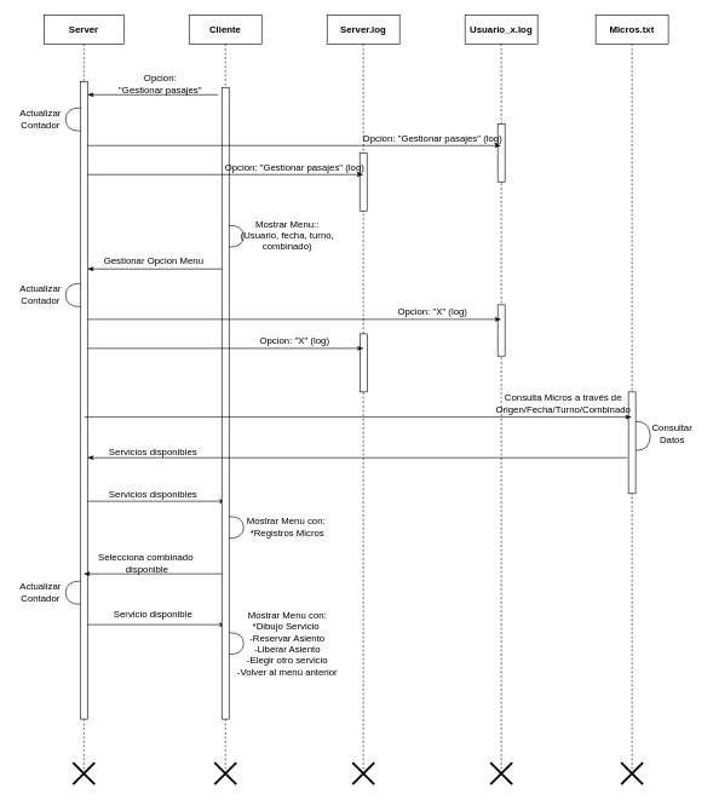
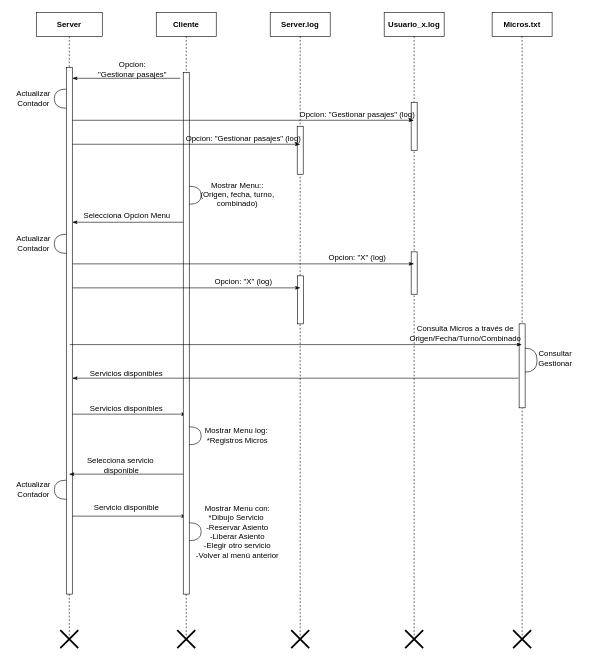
  <mxCell id="0" />
  <mxCell id="1" parent="0" />
  <mxCell id="2" value="Server" style="shape=umlLifeline;perimeter=lifelinePerimeter;whiteSpace=wrap;html=1;container=1;collapsible=0;recursiveResize=0;outlineConnect=0;fontStyle=1;fontSize=13;" parent="1" vertex="1"><mxGeometry x="60" y="20" width="110" height="1040" as="geometry" /></mxCell>
  <mxCell id="3" value="" style="html=1;points=[];perimeter=orthogonalPerimeter;rounded=0;shadow=0;comic=0;labelBackgroundColor=none;strokeWidth=1;fontFamily=Verdana;fontSize=13;align=center;" parent="2" vertex="1"><mxGeometry x="50" y="92" width="10" height="878" as="geometry" /></mxCell>
  <mxCell id="4" value="" style="endArrow=none;html=1;rounded=0;startArrow=classicThin;startFill=1;fontSize=13;" parent="2" edge="1"><mxGeometry relative="1" as="geometry"><mxPoint x="60" y="350" as="sourcePoint" /><mxPoint x="250.5" y="350" as="targetPoint" /></mxGeometry></mxCell>
  <mxCell id="5" value="" style="endArrow=classicThin;html=1;rounded=0;startArrow=none;startFill=0;endFill=1;fontSize=13;" parent="2" edge="1"><mxGeometry relative="1" as="geometry"><mxPoint x="60" y="670" as="sourcePoint" /><mxPoint x="250.5" y="670" as="targetPoint" /></mxGeometry></mxCell>
  <mxCell id="6" value="" style="endArrow=classicThin;html=1;rounded=0;startArrow=none;startFill=0;endFill=1;fontSize=13;" parent="2" edge="1"><mxGeometry relative="1" as="geometry"><mxPoint x="60" y="840" as="sourcePoint" /><mxPoint x="250.5" y="840" as="targetPoint" /></mxGeometry></mxCell>
  <mxCell id="7" value="Cliente" style="shape=umlLifeline;perimeter=lifelinePerimeter;whiteSpace=wrap;html=1;container=1;collapsible=0;recursiveResize=0;outlineConnect=0;fontStyle=1;fontSize=13;" parent="1" vertex="1"><mxGeometry x="260" y="20" width="100" height="1040" as="geometry" /></mxCell>
  <mxCell id="8" value="" style="html=1;points=[];perimeter=orthogonalPerimeter;rounded=0;shadow=0;comic=0;labelBackgroundColor=none;strokeWidth=1;fontFamily=Verdana;fontSize=13;align=center;" parent="7" vertex="1"><mxGeometry x="45" y="100" width="10" height="870" as="geometry" /></mxCell>
  <mxCell id="9" value="" style="shape=requiredInterface;html=1;verticalLabelPosition=bottom;rotation=0;fontSize=13;" parent="7" vertex="1"><mxGeometry x="55" y="290" width="20" height="30" as="geometry" /></mxCell>
  <mxCell id="10" value="Server.log" style="shape=umlLifeline;perimeter=lifelinePerimeter;whiteSpace=wrap;html=1;container=1;collapsible=0;recursiveResize=0;outlineConnect=0;fontStyle=1;fontSize=13;" parent="1" vertex="1"><mxGeometry x="450" y="20" width="100" height="1040" as="geometry" /></mxCell>
  <mxCell id="11" value="" style="html=1;points=[];perimeter=orthogonalPerimeter;rounded=0;shadow=0;comic=0;labelBackgroundColor=none;strokeWidth=1;fontFamily=Verdana;fontSize=13;align=center;" parent="10" vertex="1"><mxGeometry x="45" y="190" width="10" height="80" as="geometry" /></mxCell>
  <mxCell id="12" value="" style="html=1;points=[];perimeter=orthogonalPerimeter;rounded=0;shadow=0;comic=0;labelBackgroundColor=none;strokeWidth=1;fontFamily=Verdana;fontSize=13;align=center;" parent="10" vertex="1"><mxGeometry x="45.25" y="439.41" width="10" height="80" as="geometry" /></mxCell>
  <mxCell id="13" value="Usuario_x.log" style="shape=umlLifeline;perimeter=lifelinePerimeter;whiteSpace=wrap;html=1;container=1;collapsible=0;recursiveResize=0;outlineConnect=0;fontStyle=1;fontSize=13;" parent="1" vertex="1"><mxGeometry x="640" y="20" width="100" height="1040" as="geometry" /></mxCell>
  <mxCell id="14" value="" style="html=1;points=[];perimeter=orthogonalPerimeter;rounded=0;shadow=0;comic=0;labelBackgroundColor=none;strokeWidth=1;fontFamily=Verdana;fontSize=13;align=center;" parent="13" vertex="1"><mxGeometry x="45" y="150" width="10" height="80" as="geometry" /></mxCell>
  <mxCell id="15" value="" style="html=1;points=[];perimeter=orthogonalPerimeter;rounded=0;shadow=0;comic=0;labelBackgroundColor=none;strokeWidth=1;fontFamily=Verdana;fontSize=13;align=center;" parent="13" vertex="1"><mxGeometry x="45" y="399.41" width="10" height="70.59" as="geometry" /></mxCell>
  <mxCell id="16" value="Micros.txt" style="shape=umlLifeline;perimeter=lifelinePerimeter;whiteSpace=wrap;html=1;container=1;collapsible=0;recursiveResize=0;outlineConnect=0;fontStyle=1;fontSize=13;" parent="1" vertex="1"><mxGeometry x="820" y="20" width="100" height="1040" as="geometry" /></mxCell>
  <mxCell id="17" value="" style="html=1;points=[];perimeter=orthogonalPerimeter;rounded=0;shadow=0;comic=0;labelBackgroundColor=none;strokeWidth=1;fontFamily=Verdana;fontSize=13;align=center;" parent="16" vertex="1"><mxGeometry x="45" y="519.41" width="10" height="140" as="geometry" /></mxCell>
  <mxCell id="18" value="" style="shape=requiredInterface;html=1;verticalLabelPosition=bottom;rotation=0;fontSize=13;" parent="16" vertex="1"><mxGeometry x="55" y="560" width="20" height="40" as="geometry" /></mxCell>
  <mxCell id="19" value="Opcion: &lt;br style=&quot;font-size: 13px;&quot;&gt;&quot;Gestionar pasajes&quot;" style="text;html=1;align=center;verticalAlign=middle;resizable=0;points=[];autosize=1;fontSize=13;" parent="1" vertex="1"><mxGeometry x="155" y="95" width="130" height="40" as="geometry" /></mxCell>
  <mxCell id="20" value="" style="endArrow=classicThin;html=1;rounded=0;startArrow=none;startFill=0;endFill=1;fontSize=13;" parent="1" edge="1"><mxGeometry relative="1" as="geometry"><mxPoint x="120" y="200" as="sourcePoint" /><mxPoint x="689.5" y="200" as="targetPoint" /></mxGeometry></mxCell>
  <mxCell id="21" value="&lt;font style=&quot;font-size: 13px;&quot;&gt;Opcion:&amp;nbsp;&quot;Gestionar pasajes&quot;&amp;nbsp;(log)&lt;/font&gt;" style="text;html=1;align=center;verticalAlign=middle;resizable=0;points=[];autosize=1;fontSize=13;" parent="1" vertex="1"><mxGeometry x="490" y="180" width="210" height="20" as="geometry" /></mxCell>
  <mxCell id="22" value="" style="endArrow=classicThin;html=1;rounded=0;startArrow=none;startFill=0;endFill=1;fontSize=13;" parent="1" edge="1"><mxGeometry relative="1" as="geometry"><mxPoint x="120" y="240" as="sourcePoint" /><mxPoint x="500" y="240" as="targetPoint" /></mxGeometry></mxCell>
  <mxCell id="23" value="" style="shape=requiredInterface;html=1;verticalLabelPosition=bottom;rotation=-180;fontSize=13;" parent="1" vertex="1"><mxGeometry x="90" y="148" width="20" height="32" as="geometry" /></mxCell>
  <mxCell id="24" value="Actualizar &lt;br style=&quot;font-size: 13px;&quot;&gt;Contador" style="text;html=1;align=center;verticalAlign=middle;resizable=0;points=[];autosize=1;fontSize=13;" parent="1" vertex="1"><mxGeometry x="20" y="143" width="70" height="40" as="geometry" /></mxCell>
  <mxCell id="25" value="" style="endArrow=none;html=1;rounded=0;startArrow=classicThin;startFill=1;fontSize=13;" parent="1" edge="1"><mxGeometry relative="1" as="geometry"><mxPoint x="120" y="130" as="sourcePoint" /><mxPoint x="300" y="130" as="targetPoint" /></mxGeometry></mxCell>
  <mxCell id="26" value="&lt;font style=&quot;font-size: 13px;&quot;&gt;Opcion:&amp;nbsp;&quot;Gestionar pasajes&quot;&amp;nbsp;(log)&lt;/font&gt;" style="text;html=1;align=center;verticalAlign=middle;resizable=0;points=[];autosize=1;fontSize=13;" parent="1" vertex="1"><mxGeometry x="300" y="220" width="210" height="20" as="geometry" /></mxCell>
- <mxCell id="27" value="Mostrar Menu::&lt;br style=&quot;font-size: 13px;&quot;&gt;(Usuario, fecha, turno, &lt;br style=&quot;font-size: 13px;&quot;&gt;combinado)" style="text;html=1;align=center;verticalAlign=middle;resizable=0;points=[];autosize=1;fontSize=13;" parent="1" vertex="1"><mxGeometry x="325" y="299" width="140" height="50" as="geometry" /></mxCell>
- <mxCell id="28" value="Gestionar Opcion Menu" style="text;html=1;align=center;verticalAlign=middle;resizable=0;points=[];autosize=1;fontSize=13;" parent="1" vertex="1"><mxGeometry x="131" y="349" width="160" height="20" as="geometry" /></mxCell>
+ <mxCell id="27" value="Mostrar Menu::&lt;br style=&quot;font-size: 13px;&quot;&gt;(Origen, fecha, turno, &lt;br style=&quot;font-size: 13px;&quot;&gt;combinado)" style="text;html=1;align=center;verticalAlign=middle;resizable=0;points=[];autosize=1;fontSize=13;" parent="1" vertex="1"><mxGeometry x="325" y="299" width="140" height="50" as="geometry" /></mxCell>
+ <mxCell id="28" value="Selecciona Opcion Menu" style="text;html=1;align=center;verticalAlign=middle;resizable=0;points=[];autosize=1;fontSize=13;" parent="1" vertex="1"><mxGeometry x="131" y="349" width="160" height="20" as="geometry" /></mxCell>
  <mxCell id="29" value="" style="shape=requiredInterface;html=1;verticalLabelPosition=bottom;rotation=-180;fontSize=13;" parent="1" vertex="1"><mxGeometry x="90" y="390" width="20" height="32" as="geometry" /></mxCell>
  <mxCell id="30" value="Actualizar &lt;br style=&quot;font-size: 13px;&quot;&gt;Contador" style="text;html=1;align=center;verticalAlign=middle;resizable=0;points=[];autosize=1;fontSize=13;" parent="1" vertex="1"><mxGeometry x="20" y="385" width="70" height="40" as="geometry" /></mxCell>
  <mxCell id="31" value="" style="endArrow=classicThin;html=1;rounded=0;startArrow=none;startFill=0;endFill=1;fontSize=13;" parent="1" edge="1"><mxGeometry relative="1" as="geometry"><mxPoint x="120.25" y="439.41" as="sourcePoint" /><mxPoint x="689.75" y="439.41" as="targetPoint" /></mxGeometry></mxCell>
  <mxCell id="32" value="&lt;font style=&quot;font-size: 13px;&quot;&gt;Opcion:&amp;nbsp;&quot;X&quot;&amp;nbsp;(log)&lt;/font&gt;" style="text;html=1;align=center;verticalAlign=middle;resizable=0;points=[];autosize=1;fontSize=13;" parent="1" vertex="1"><mxGeometry x="540.25" y="419.41" width="110" height="20" as="geometry" /></mxCell>
  <mxCell id="33" value="" style="endArrow=classicThin;html=1;rounded=0;startArrow=none;startFill=0;endFill=1;fontSize=13;" parent="1" edge="1"><mxGeometry relative="1" as="geometry"><mxPoint x="120.25" y="479.41" as="sourcePoint" /><mxPoint x="500.25" y="479.41" as="targetPoint" /></mxGeometry></mxCell>
  <mxCell id="34" value="&lt;font style=&quot;font-size: 13px;&quot;&gt;Opcion:&amp;nbsp;&quot;X&quot;&amp;nbsp;(log)&lt;/font&gt;" style="text;html=1;align=center;verticalAlign=middle;resizable=0;points=[];autosize=1;fontSize=13;" parent="1" vertex="1"><mxGeometry x="350.25" y="459.41" width="110" height="20" as="geometry" /></mxCell>
  <mxCell id="35" value="" style="endArrow=classicThin;html=1;rounded=0;startArrow=none;startFill=0;endFill=1;fontSize=13;" parent="1" target="16" edge="1"><mxGeometry relative="1" as="geometry"><mxPoint x="115.75" y="574" as="sourcePoint" /><mxPoint x="790" y="580" as="targetPoint" /></mxGeometry></mxCell>
  <mxCell id="36" value="&lt;font style=&quot;font-size: 13px;&quot;&gt;Consulta Micros a través de &lt;br style=&quot;font-size: 13px;&quot;&gt;Origen/Fecha/Turno/Combinado&lt;/font&gt;" style="text;html=1;align=center;verticalAlign=middle;resizable=0;points=[];autosize=1;fontSize=13;" parent="1" vertex="1"><mxGeometry x="675" y="535" width="200" height="40" as="geometry" /></mxCell>
- <mxCell id="37" value="Consultar &lt;br style=&quot;font-size: 13px;&quot;&gt;Datos" style="text;html=1;align=center;verticalAlign=middle;resizable=0;points=[];autosize=1;fontSize=13;" parent="1" vertex="1"><mxGeometry x="890" y="577" width="70" height="40" as="geometry" /></mxCell>
+ <mxCell id="37" value="Consultar &lt;br style=&quot;font-size: 13px;&quot;&gt;Gestionar" style="text;html=1;align=center;verticalAlign=middle;resizable=0;points=[];autosize=1;fontSize=13;" parent="1" vertex="1"><mxGeometry x="890" y="577" width="70" height="40" as="geometry" /></mxCell>
  <mxCell id="38" value="" style="endArrow=none;html=1;rounded=0;startArrow=classicThin;startFill=1;endFill=0;fontSize=13;" parent="1" edge="1"><mxGeometry relative="1" as="geometry"><mxPoint x="120" y="630" as="sourcePoint" /><mxPoint x="863.75" y="630" as="targetPoint" /></mxGeometry></mxCell>
  <mxCell id="39" value="Servicios disponibles" style="text;html=1;align=center;verticalAlign=middle;resizable=0;points=[];autosize=1;fontSize=13;" parent="1" vertex="1"><mxGeometry x="140" y="612" width="140" height="20" as="geometry" /></mxCell>
  <mxCell id="40" value="Servicios disponibles" style="text;html=1;align=center;verticalAlign=middle;resizable=0;points=[];autosize=1;fontSize=13;" parent="1" vertex="1"><mxGeometry x="140" y="670" width="140" height="20" as="geometry" /></mxCell>
  <mxCell id="41" value="" style="shape=requiredInterface;html=1;verticalLabelPosition=bottom;rotation=0;fontSize=13;" parent="1" vertex="1"><mxGeometry x="315" y="711" width="20" height="30" as="geometry" /></mxCell>
- <mxCell id="42" value="Mostrar Menu con:&amp;nbsp;&lt;br style=&quot;font-size: 13px;&quot;&gt;*Registros Micros" style="text;html=1;align=center;verticalAlign=middle;resizable=0;points=[];autosize=1;fontSize=13;" parent="1" vertex="1"><mxGeometry x="330" y="705" width="130" height="40" as="geometry" /></mxCell>
+ <mxCell id="42" value="Mostrar Menu log:&amp;nbsp;&lt;br style=&quot;font-size: 13px;&quot;&gt;*Registros Micros" style="text;html=1;align=center;verticalAlign=middle;resizable=0;points=[];autosize=1;fontSize=13;" parent="1" vertex="1"><mxGeometry x="330" y="705" width="130" height="40" as="geometry" /></mxCell>
  <mxCell id="43" value="" style="endArrow=none;html=1;rounded=0;startArrow=classicThin;startFill=1;fontSize=13;" parent="1" edge="1"><mxGeometry relative="1" as="geometry"><mxPoint x="114.75" y="790" as="sourcePoint" /><mxPoint x="305.25" y="790" as="targetPoint" /></mxGeometry></mxCell>
- <mxCell id="44" value="Selecciona combinado&lt;br style=&quot;font-size: 13px;&quot;&gt;&amp;nbsp;disponible" style="text;html=1;align=center;verticalAlign=middle;resizable=0;points=[];autosize=1;fontSize=13;" parent="1" vertex="1"><mxGeometry x="135" y="755" width="130" height="40" as="geometry" /></mxCell>
+ <mxCell id="44" value="Selecciona servicio&lt;br style=&quot;font-size: 13px;&quot;&gt;&amp;nbsp;disponible" style="text;html=1;align=center;verticalAlign=middle;resizable=0;points=[];autosize=1;fontSize=13;" parent="1" vertex="1"><mxGeometry x="135" y="755" width="130" height="40" as="geometry" /></mxCell>
  <mxCell id="45" value="" style="shape=requiredInterface;html=1;verticalLabelPosition=bottom;rotation=-180;fontSize=13;" parent="1" vertex="1"><mxGeometry x="90" y="800" width="20" height="32" as="geometry" /></mxCell>
  <mxCell id="46" value="Actualizar &lt;br style=&quot;font-size: 13px;&quot;&gt;Contador" style="text;html=1;align=center;verticalAlign=middle;resizable=0;points=[];autosize=1;fontSize=13;" parent="1" vertex="1"><mxGeometry x="20" y="795" width="70" height="40" as="geometry" /></mxCell>
  <mxCell id="47" value="Servicio disponible" style="text;html=1;align=center;verticalAlign=middle;resizable=0;points=[];autosize=1;fontSize=13;" parent="1" vertex="1"><mxGeometry x="150" y="835" width="120" height="20" as="geometry" /></mxCell>
  <mxCell id="48" value="" style="shape=requiredInterface;html=1;verticalLabelPosition=bottom;rotation=0;fontSize=13;" parent="1" vertex="1"><mxGeometry x="315" y="871" width="20" height="30" as="geometry" /></mxCell>
  <mxCell id="49" value="Mostrar Menu con:&lt;br style=&quot;font-size: 13px;&quot;&gt;*Dibujo Servicio&amp;nbsp;&lt;br style=&quot;font-size: 13px;&quot;&gt;-Reservar Asiento&lt;br style=&quot;font-size: 13px;&quot;&gt;-Liberar Asiento&lt;br style=&quot;font-size: 13px;&quot;&gt;-Elegir otro servicio&lt;br style=&quot;font-size: 13px;&quot;&gt;-Volver al menú anterior" style="text;html=1;align=center;verticalAlign=middle;resizable=0;points=[];autosize=1;fontSize=13;" parent="1" vertex="1"><mxGeometry x="320" y="836" width="150" height="100" as="geometry" /></mxCell>
  <mxCell id="50" value="" style="shape=umlDestroy;whiteSpace=wrap;html=1;strokeWidth=3;fontSize=13;" vertex="1" parent="1"><mxGeometry x="100" y="1050" width="30" height="30" as="geometry" /></mxCell>
  <mxCell id="51" value="" style="shape=umlDestroy;whiteSpace=wrap;html=1;strokeWidth=3;fontSize=13;" vertex="1" parent="1"><mxGeometry x="295" y="1050" width="30" height="30" as="geometry" /></mxCell>
  <mxCell id="52" value="" style="shape=umlDestroy;whiteSpace=wrap;html=1;strokeWidth=3;fontSize=13;" vertex="1" parent="1"><mxGeometry x="485" y="1050" width="30" height="30" as="geometry" /></mxCell>
  <mxCell id="53" value="" style="shape=umlDestroy;whiteSpace=wrap;html=1;strokeWidth=3;fontSize=13;" vertex="1" parent="1"><mxGeometry x="675" y="1050" width="30" height="30" as="geometry" /></mxCell>
  <mxCell id="54" value="" style="shape=umlDestroy;whiteSpace=wrap;html=1;strokeWidth=3;fontSize=13;" vertex="1" parent="1"><mxGeometry x="855" y="1050" width="30" height="30" as="geometry" /></mxCell>
